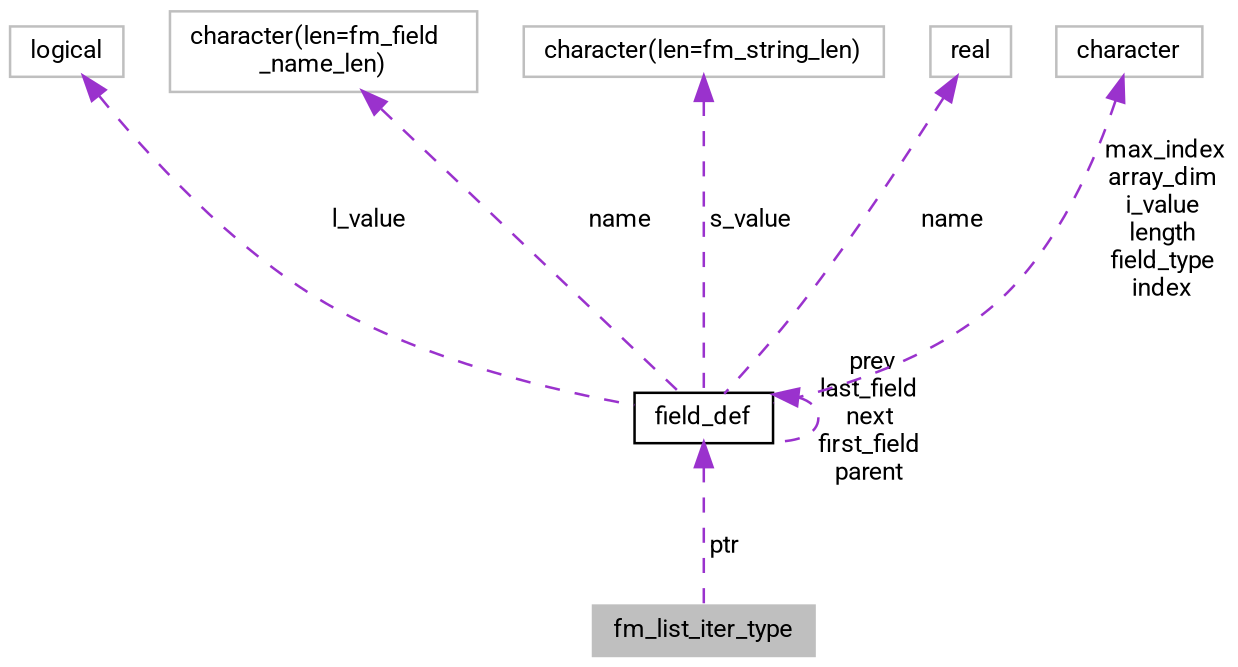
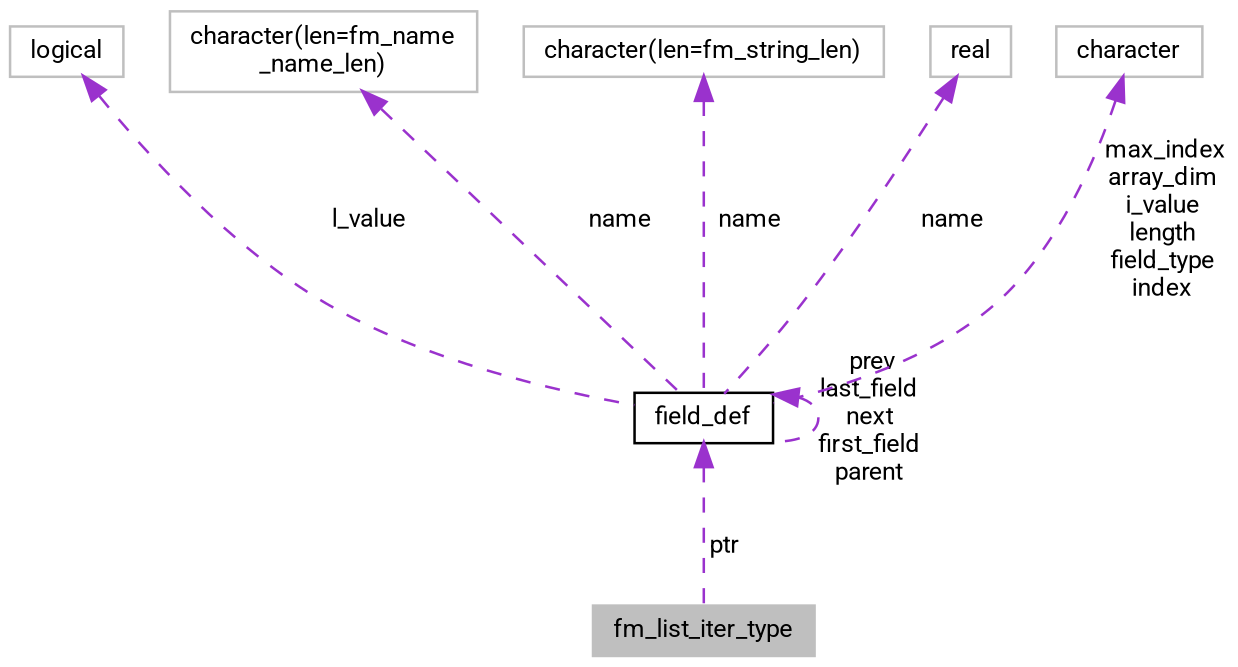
  digraph {
    fontname=Roboto
    node [color=grey75 fillcolor=white fontname=Roboto fontsize=10 shape=record style=filled]
    edge [color=darkorchid3 dir=back fontname=Roboto fontsize=10 labelfontname=Helvetica labelfontsize=10 style=dashed]
    n1 [fillcolor=grey75 fontcolor=black height=0.2 label=fm_list_iter_type width=0.4]
    n2 [color=black height=0.2 label=field_def width=0.4]
    n3 [height=0.2 label=logical width=0.4]
-   n4 [height=0.2 label="character(len=fm_field\l_name_len)" width=0.4]
+   n4 [height=0.2 label="character(len=fm_name\l_name_len)" width=0.4]
    n5 [height=0.2 label="character(len=fm_string_len)" width=0.4]
    n6 [height=0.2 label=real width=0.4]
    n7 [height=0.2 label=character width=0.4]
    n2 -> n1 [label=" ptr"]
    n2 -> n2 [label=" prev\nlast_field\nnext\nfirst_field\nparent"]
    n3 -> n2 [label=" l_value"]
    n4 -> n2 [label=" name"]
-   n5 -> n2 [label=" s_value"]
+   n5 -> n2 [label=" name"]
    n6 -> n2 [label=" name"]
    n7 -> n2 [label=" max_index\narray_dim\ni_value\nlength\nfield_type\nindex"]
  }
